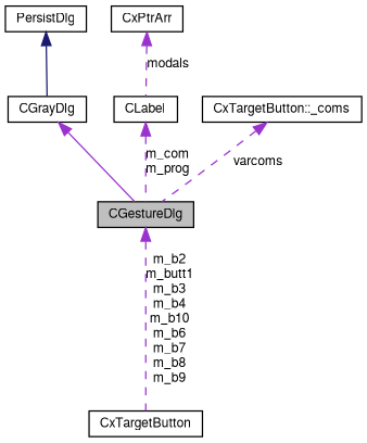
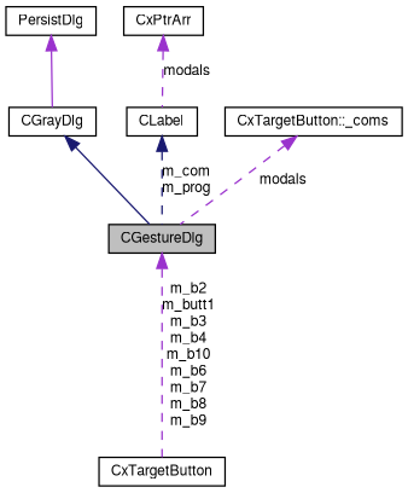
  digraph {
    node [color=black fillcolor=white fontname=FreeSans fontsize=10 shape=record style=filled]
    edge [color=darkorchid3 dir=back fontname=FreeSans fontsize=10 labelfontname=FreeSans labelfontsize=10 style=dashed]
    n1 [fillcolor=grey75 fontcolor=black height=0.2 label=CGestureDlg width=0.4]
    n2 [height=0.2 label=CxTargetButton width=0.4]
    n3 [height=0.2 label=CGrayDlg width=0.4]
    n4 [height=0.2 label=PersistDlg width=0.4]
    n5 [height=0.2 label=CxPtrArr width=0.4]
    n6 [height=0.2 label=CLabel width=0.4]
    n7 [height=0.2 label="CxTargetButton::_coms" width=0.4]
    n1 -> n2 [label="m_b2\nm_butt1\nm_b3\nm_b4\nm_b10\nm_b6\nm_b7\nm_b8\nm_b9"]
-   n3 -> n1 [style=solid]
-   n4 -> n3 [color=midnightblue style=solid]
+   n3 -> n1 [color=midnightblue style=solid]
+   n4 -> n3 [style=solid]
    n5 -> n6 [label=modals]
-   n6 -> n1 [label="m_com\nm_prog"]
-   n7 -> n1 [label=varcoms]
+   n6 -> n1 [color=midnightblue label="m_com\nm_prog"]
+   n7 -> n1 [label=modals]
  }
